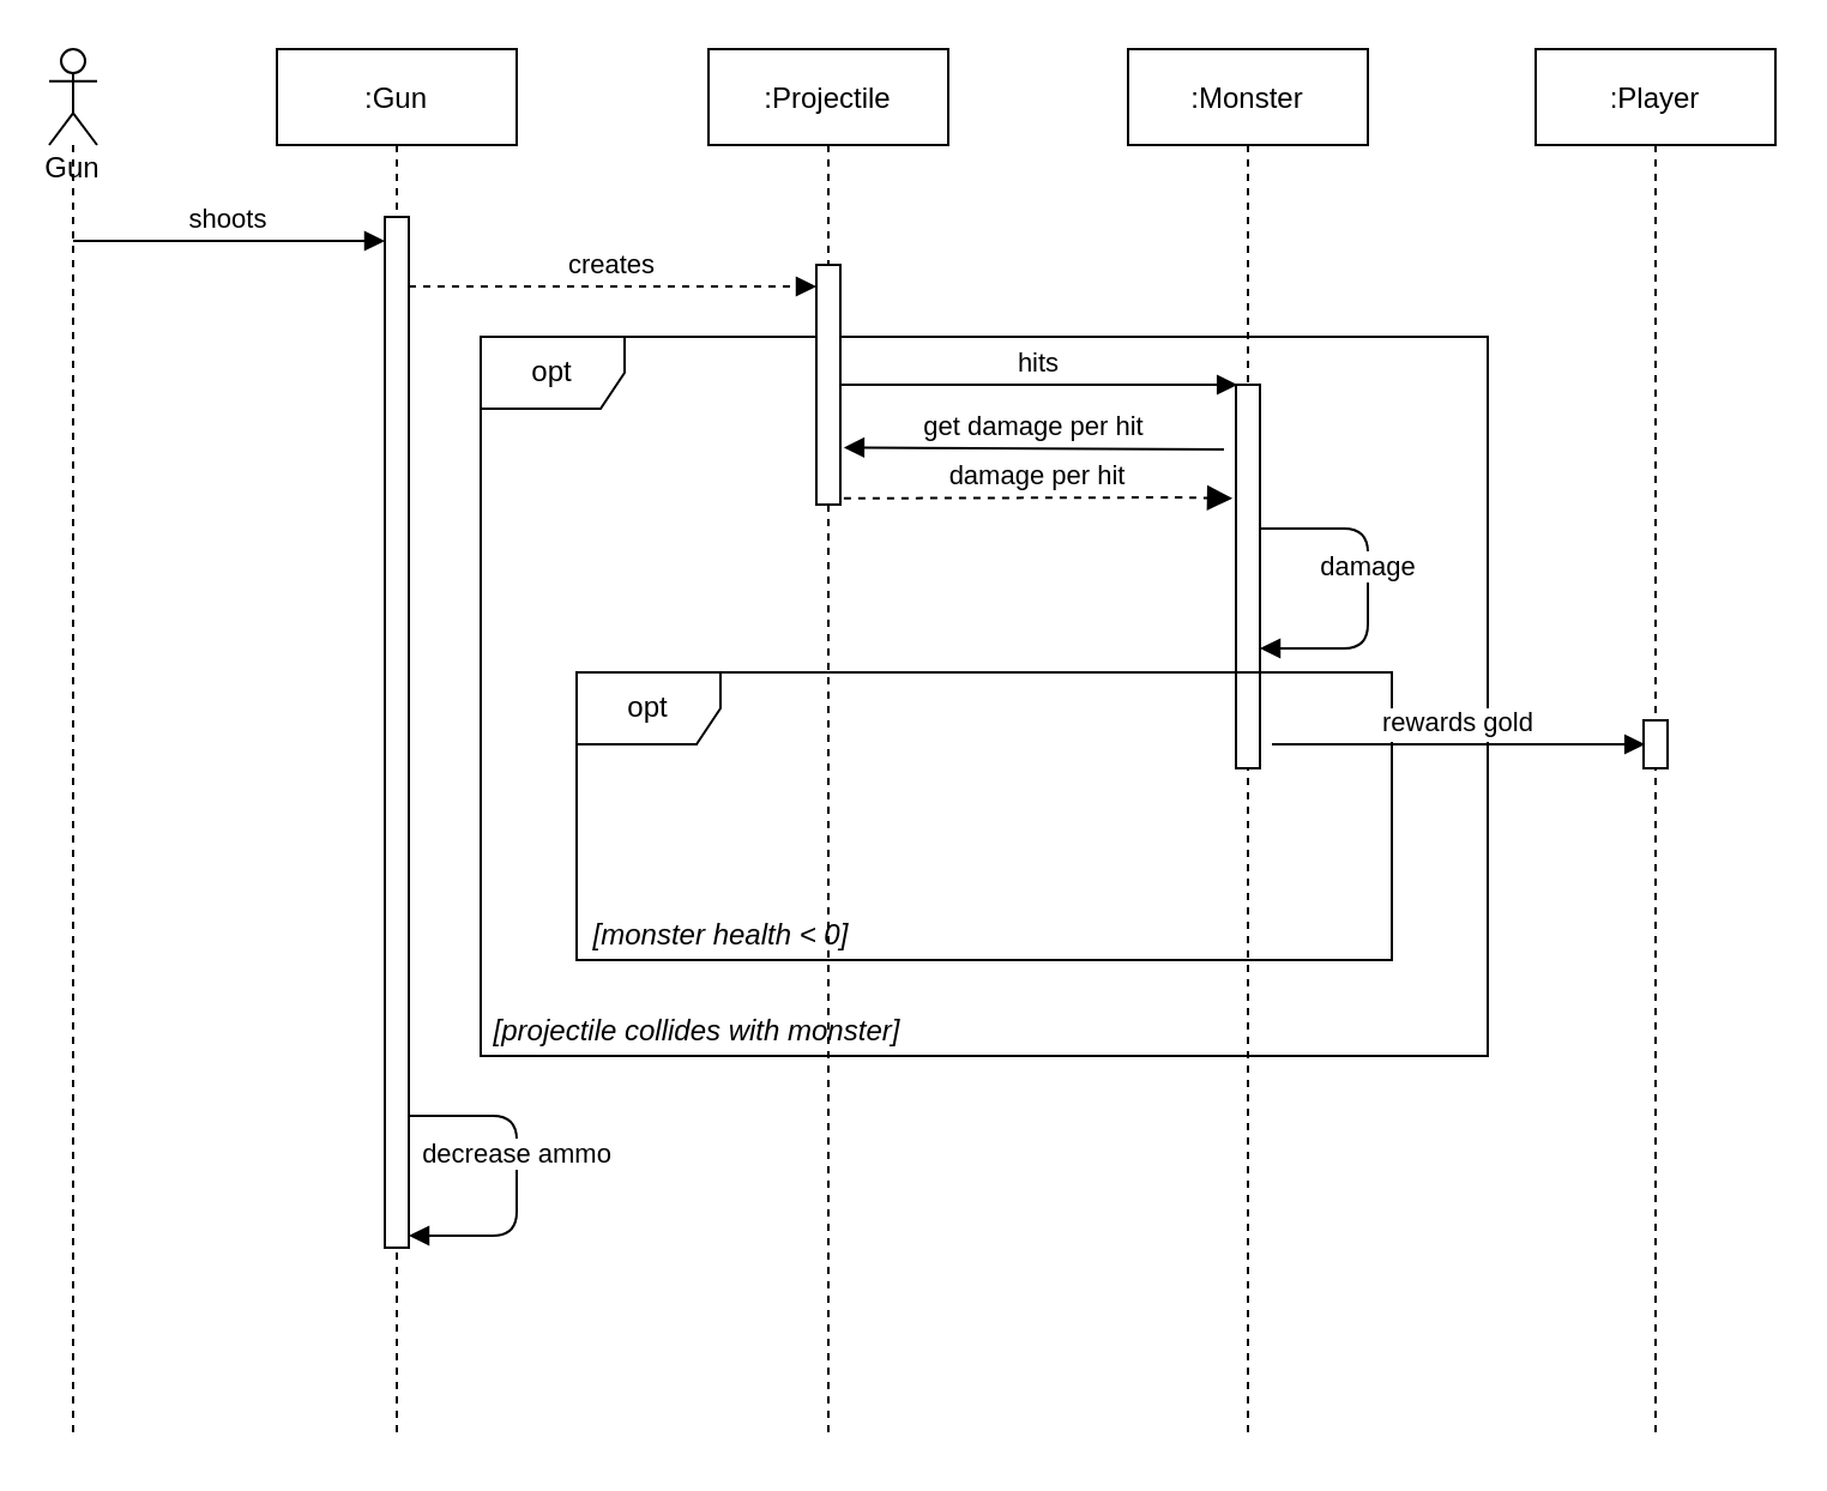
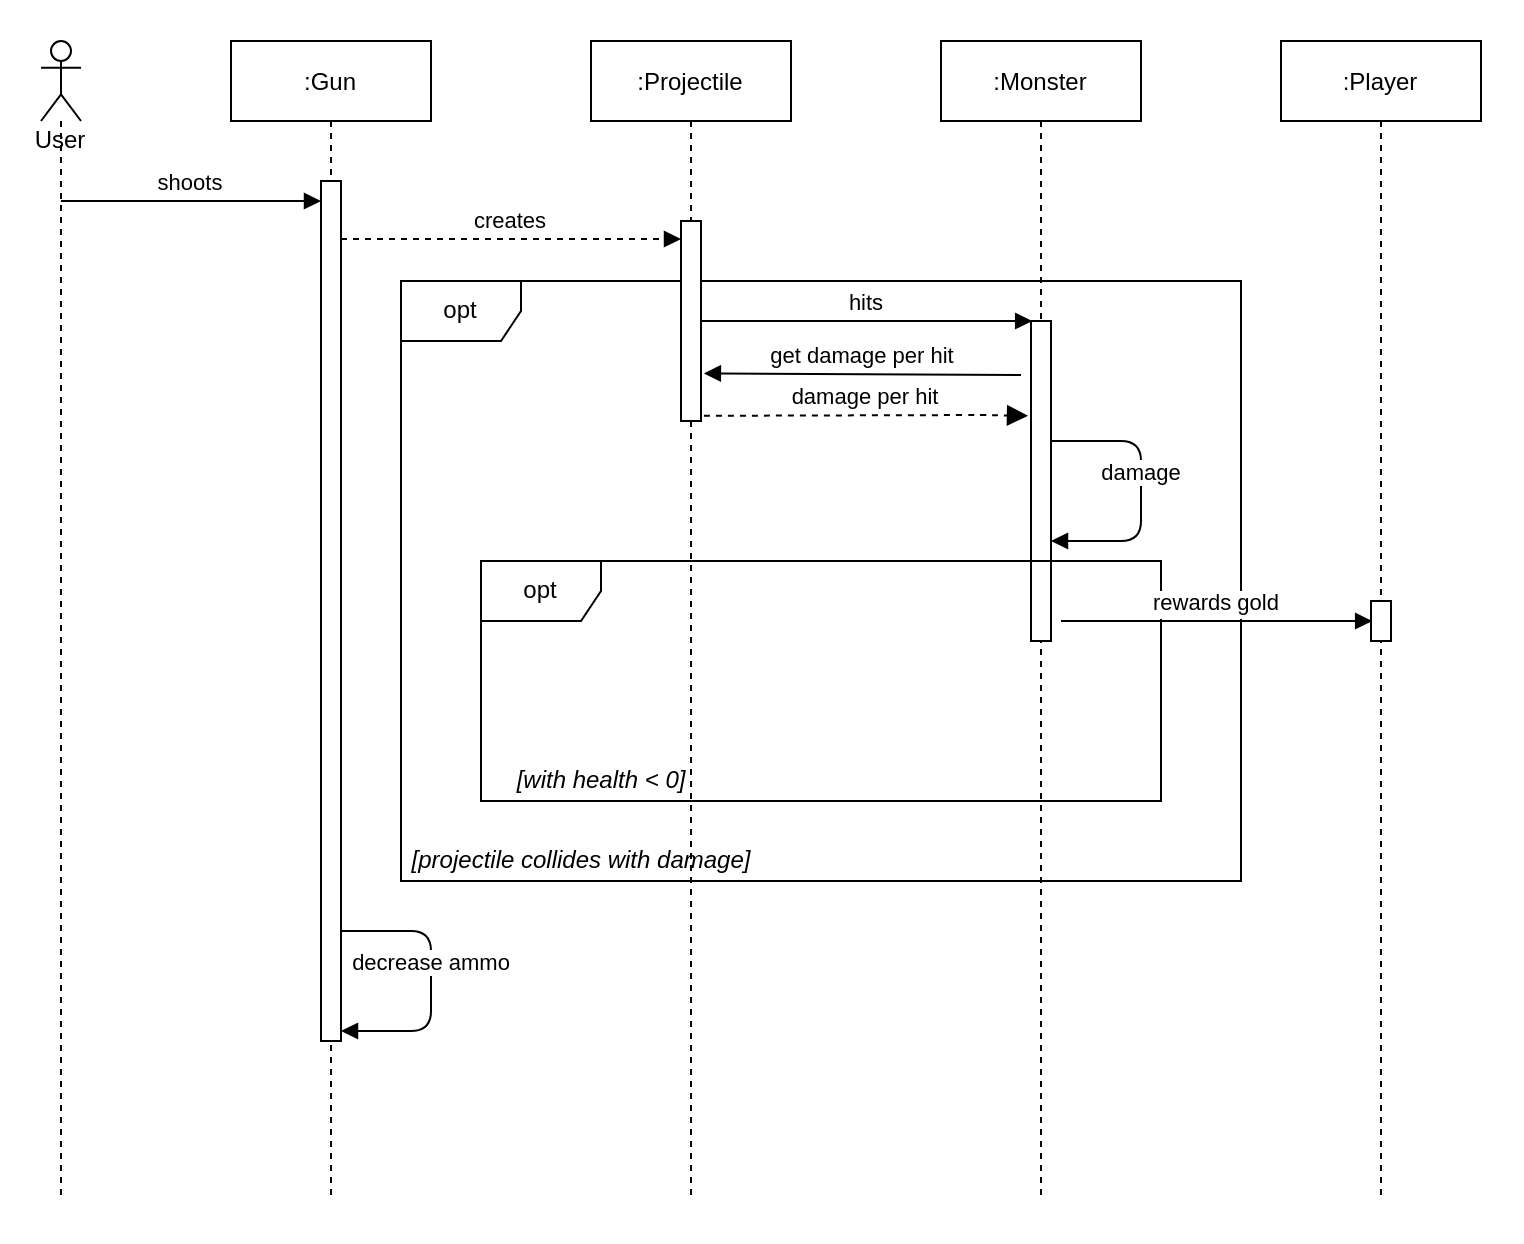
  <mxCell id="0" />
  <mxCell id="1" parent="0" />
  <mxCell id="2" value="opt" style="shape=umlFrame;whiteSpace=wrap;html=1;" vertex="1" parent="1"><mxGeometry x="200" y="140" width="420" height="300" as="geometry" /></mxCell>
  <mxCell id="3" value=":Gun" style="shape=umlLifeline;perimeter=lifelinePerimeter;container=1;collapsible=0;recursiveResize=0;rounded=0;shadow=0;strokeWidth=1;" parent="1" vertex="1"><mxGeometry x="115" y="20" width="100" height="580" as="geometry" /></mxCell>
  <mxCell id="4" value="" style="points=[];perimeter=orthogonalPerimeter;rounded=0;shadow=0;strokeWidth=1;" parent="3" vertex="1"><mxGeometry x="45" y="70" width="10" height="430" as="geometry" /></mxCell>
  <mxCell id="5" value=":Projectile" style="shape=umlLifeline;perimeter=lifelinePerimeter;container=1;collapsible=0;recursiveResize=0;rounded=0;shadow=0;strokeWidth=1;" parent="1" vertex="1"><mxGeometry x="295" y="20" width="100" height="580" as="geometry" /></mxCell>
  <mxCell id="6" value="" style="points=[];perimeter=orthogonalPerimeter;rounded=0;shadow=0;strokeWidth=1;" parent="5" vertex="1"><mxGeometry x="45" y="90" width="10" height="100" as="geometry" /></mxCell>
  <mxCell id="7" value="creates" style="verticalAlign=bottom;endArrow=block;entryX=0;entryY=0;shadow=0;strokeWidth=1;dashed=1;endFill=1;" parent="1" edge="1"><mxGeometry relative="1" as="geometry"><mxPoint x="170" y="119" as="sourcePoint" /><mxPoint x="340" y="119" as="targetPoint" /></mxGeometry></mxCell>
- <mxCell id="8" value="Gun" style="shape=umlLifeline;participant=umlActor;perimeter=lifelinePerimeter;whiteSpace=wrap;html=1;container=1;collapsible=0;recursiveResize=0;verticalAlign=top;spacingTop=36;outlineConnect=0;" vertex="1" parent="1"><mxGeometry x="20" y="20" width="20" height="580" as="geometry" /></mxCell>
+ <mxCell id="8" value="User" style="shape=umlLifeline;participant=umlActor;perimeter=lifelinePerimeter;whiteSpace=wrap;html=1;container=1;collapsible=0;recursiveResize=0;verticalAlign=top;spacingTop=36;outlineConnect=0;" vertex="1" parent="1"><mxGeometry x="20" y="20" width="20" height="580" as="geometry" /></mxCell>
  <mxCell id="9" value="shoots" style="verticalAlign=bottom;endArrow=block;entryX=0;entryY=0;shadow=0;strokeWidth=1;" edge="1" parent="1"><mxGeometry relative="1" as="geometry"><mxPoint x="30" y="100" as="sourcePoint" /><mxPoint x="160" y="100" as="targetPoint" /></mxGeometry></mxCell>
  <mxCell id="10" value=":Monster" style="shape=umlLifeline;perimeter=lifelinePerimeter;container=1;collapsible=0;recursiveResize=0;rounded=0;shadow=0;strokeWidth=1;" vertex="1" parent="1"><mxGeometry x="470" y="20" width="100" height="580" as="geometry" /></mxCell>
  <mxCell id="11" value="" style="points=[];perimeter=orthogonalPerimeter;rounded=0;shadow=0;strokeWidth=1;" vertex="1" parent="10"><mxGeometry x="45" y="140" width="10" height="160" as="geometry" /></mxCell>
- <mxCell id="12" value="&lt;i&gt;[projectile collides with monster]&lt;/i&gt;" style="text;html=1;align=center;verticalAlign=middle;resizable=0;points=[];autosize=1;" vertex="1" parent="1"><mxGeometry x="200" y="420" width="180" height="20" as="geometry" /></mxCell>
+ <mxCell id="12" value="&lt;i&gt;[projectile collides with damage]&lt;/i&gt;" style="text;html=1;align=center;verticalAlign=middle;resizable=0;points=[];autosize=1;" vertex="1" parent="1"><mxGeometry x="200" y="420" width="180" height="20" as="geometry" /></mxCell>
  <mxCell id="13" value="hits" style="verticalAlign=bottom;endArrow=block;shadow=0;strokeWidth=1;entryX=0.059;entryY=0.2;entryDx=0;entryDy=0;entryPerimeter=0;" edge="1" parent="1"><mxGeometry relative="1" as="geometry"><mxPoint x="350" y="160" as="sourcePoint" /><mxPoint x="515.59" y="160" as="targetPoint" /></mxGeometry></mxCell>
  <mxCell id="14" value="get damage per hit" style="verticalAlign=bottom;endArrow=block;shadow=0;strokeWidth=1;entryX=1.145;entryY=0.264;entryDx=0;entryDy=0;entryPerimeter=0;" edge="1" parent="1"><mxGeometry relative="1" as="geometry"><mxPoint x="510" y="187" as="sourcePoint" /><mxPoint x="351.45" y="186.2" as="targetPoint" /></mxGeometry></mxCell>
  <mxCell id="15" value="damage per hit" style="html=1;verticalAlign=bottom;endArrow=block;dashed=1;endSize=8;exitX=1.145;exitY=0.358;exitDx=0;exitDy=0;exitPerimeter=0;entryX=-0.148;entryY=0.358;entryDx=0;entryDy=0;entryPerimeter=0;endFill=1;" edge="1" parent="1"><mxGeometry relative="1" as="geometry"><mxPoint x="351.45" y="207.4" as="sourcePoint" /><mxPoint x="513.52" y="207.4" as="targetPoint" /><Array as="points"><mxPoint x="490" y="207" /></Array></mxGeometry></mxCell>
  <mxCell id="16" value="damage" style="html=1;verticalAlign=bottom;endArrow=block;" edge="1" parent="1"><mxGeometry width="80" relative="1" as="geometry"><mxPoint x="525" y="220" as="sourcePoint" /><mxPoint x="525" y="270" as="targetPoint" /><Array as="points"><mxPoint x="570" y="220" /><mxPoint x="570" y="270" /></Array></mxGeometry></mxCell>
  <mxCell id="17" value="opt" style="shape=umlFrame;whiteSpace=wrap;html=1;" vertex="1" parent="1"><mxGeometry x="240" y="280" width="340" height="120" as="geometry" /></mxCell>
- <mxCell id="18" value="&lt;i&gt;[monster health &amp;lt; 0]&lt;/i&gt;" style="text;html=1;align=center;verticalAlign=middle;resizable=0;points=[];autosize=1;" vertex="1" parent="1"><mxGeometry x="240" y="380" width="120" height="20" as="geometry" /></mxCell>
+ <mxCell id="18" value="&lt;i&gt;[with health &amp;lt; 0]&lt;/i&gt;" style="text;html=1;align=center;verticalAlign=middle;resizable=0;points=[];autosize=1;" vertex="1" parent="1"><mxGeometry x="240" y="380" width="120" height="20" as="geometry" /></mxCell>
  <mxCell id="19" value="decrease ammo" style="html=1;verticalAlign=bottom;endArrow=block;" edge="1" parent="1"><mxGeometry width="80" relative="1" as="geometry"><mxPoint x="170" y="465" as="sourcePoint" /><mxPoint x="170" y="515" as="targetPoint" /><Array as="points"><mxPoint x="215" y="465" /><mxPoint x="215" y="515" /></Array></mxGeometry></mxCell>
  <mxCell id="20" value=":Player" style="shape=umlLifeline;perimeter=lifelinePerimeter;container=1;collapsible=0;recursiveResize=0;rounded=0;shadow=0;strokeWidth=1;" vertex="1" parent="1"><mxGeometry x="640" y="20" width="100" height="580" as="geometry" /></mxCell>
  <mxCell id="21" value="" style="points=[];perimeter=orthogonalPerimeter;rounded=0;shadow=0;strokeWidth=1;" vertex="1" parent="20"><mxGeometry x="45" y="280" width="10" height="20" as="geometry" /></mxCell>
  <mxCell id="22" value="rewards gold" style="verticalAlign=bottom;endArrow=block;shadow=0;strokeWidth=1;entryX=0.059;entryY=0.2;entryDx=0;entryDy=0;entryPerimeter=0;" edge="1" parent="1"><mxGeometry relative="1" as="geometry"><mxPoint x="530" y="310" as="sourcePoint" /><mxPoint x="685.59" y="310" as="targetPoint" /></mxGeometry></mxCell>
